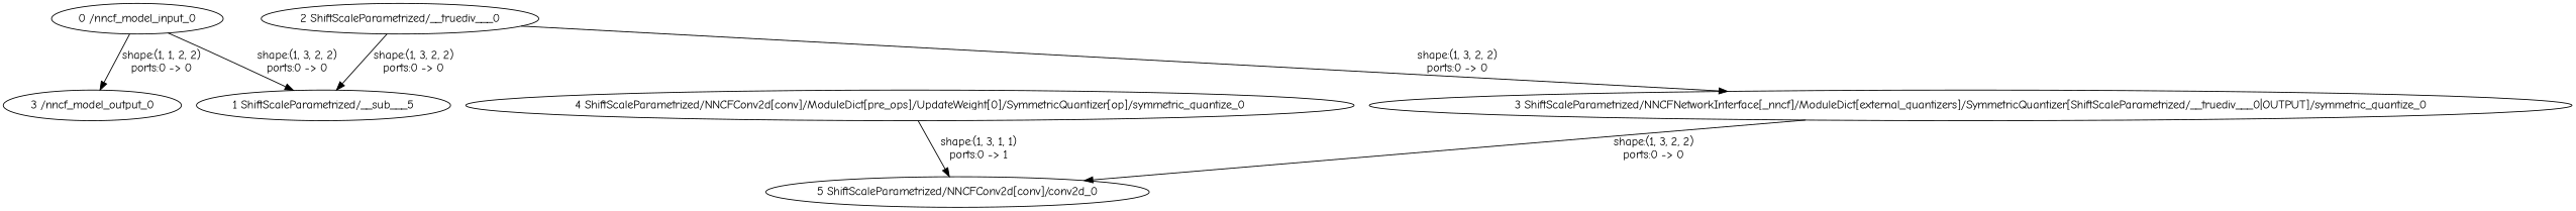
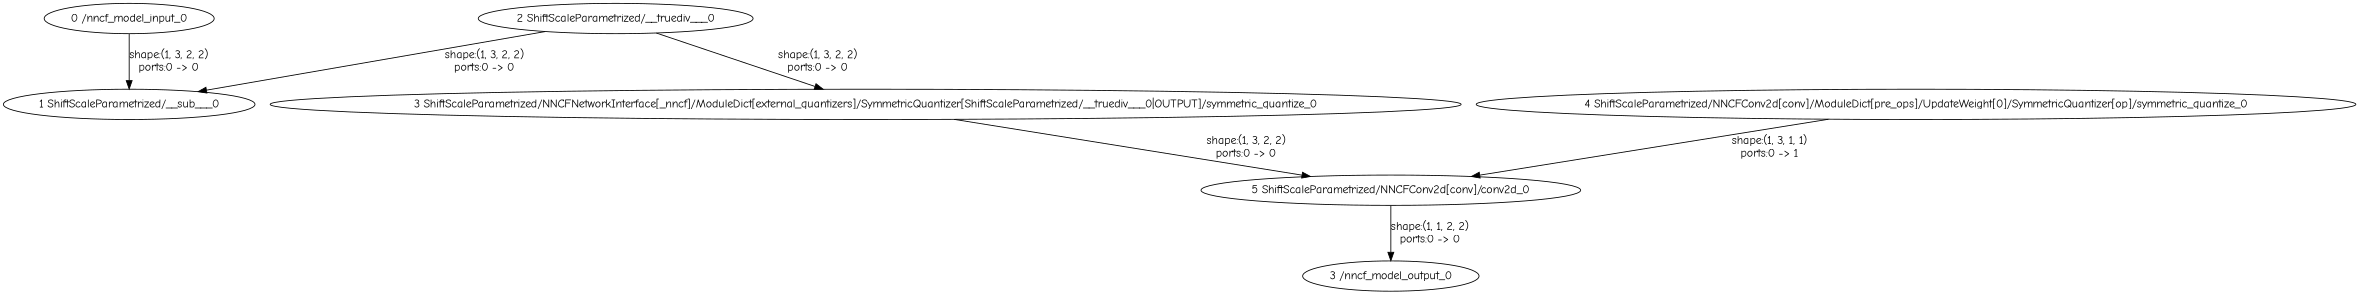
  strict digraph {
    fontname="Comic Neue"
    node [fontname="Comic Neue" type=symmetric_quantize]
    edge [fontname="Comic Neue" style=solid]
    "0 /nncf_model_input_0" [type=nncf_model_input]
-   "1 ShiftScaleParametrized/__sub___0" [type=__sub__ label="1 ShiftScaleParametrized/__sub___5"]
+   "1 ShiftScaleParametrized/__sub___0" [type=__sub__]
    "2 ShiftScaleParametrized/__truediv___0" [type=__truediv__]
    "3 ShiftScaleParametrized/NNCFNetworkInterface[_nncf]/ModuleDict[external_quantizers]/SymmetricQuantizer[ShiftScaleParametrized/__truediv___0|OUTPUT]/symmetric_quantize_0"
    "5 ShiftScaleParametrized/NNCFConv2d[conv]/conv2d_0" [type=conv2d]
    n6 [label="3 /nncf_model_output_0" type=nncf_model_output]
    "4 ShiftScaleParametrized/NNCFConv2d[conv]/ModuleDict[pre_ops]/UpdateWeight[0]/SymmetricQuantizer[op]/symmetric_quantize_0"
    "0 /nncf_model_input_0" -> "1 ShiftScaleParametrized/__sub___0" [label="shape:(1, 3, 2, 2)\nports:0 -> 0"]
    "2 ShiftScaleParametrized/__truediv___0" -> "1 ShiftScaleParametrized/__sub___0" [label="shape:(1, 3, 2, 2)\nports:0 -> 0"]
    "2 ShiftScaleParametrized/__truediv___0" -> "3 ShiftScaleParametrized/NNCFNetworkInterface[_nncf]/ModuleDict[external_quantizers]/SymmetricQuantizer[ShiftScaleParametrized/__truediv___0|OUTPUT]/symmetric_quantize_0" [label="shape:(1, 3, 2, 2)\nports:0 -> 0"]
    "3 ShiftScaleParametrized/NNCFNetworkInterface[_nncf]/ModuleDict[external_quantizers]/SymmetricQuantizer[ShiftScaleParametrized/__truediv___0|OUTPUT]/symmetric_quantize_0" -> "5 ShiftScaleParametrized/NNCFConv2d[conv]/conv2d_0" [label="shape:(1, 3, 2, 2)\nports:0 -> 0"]
-   "0 /nncf_model_input_0" -> n6 [label="shape:(1, 1, 2, 2)\nports:0 -> 0"]
+   "5 ShiftScaleParametrized/NNCFConv2d[conv]/conv2d_0" -> n6 [label="shape:(1, 1, 2, 2)\nports:0 -> 0"]
    "4 ShiftScaleParametrized/NNCFConv2d[conv]/ModuleDict[pre_ops]/UpdateWeight[0]/SymmetricQuantizer[op]/symmetric_quantize_0" -> "5 ShiftScaleParametrized/NNCFConv2d[conv]/conv2d_0" [label="shape:(1, 3, 1, 1)\nports:0 -> 1"]
  }
